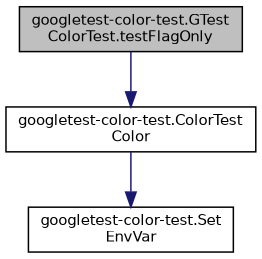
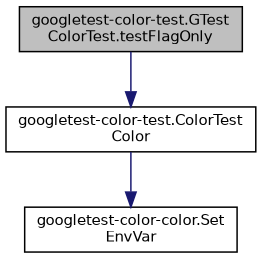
  digraph {
    rankdir=TB
    node [color=black fontname=Helvetica fontsize=10 shape=record]
    edge [color=midnightblue fontname=Helvetica fontsize=10 labelfontname=Helvetica labelfontsize=10 style=solid]
    n1 [fillcolor=grey75 fontcolor=black height=0.2 label="googletest-color-test.GTest\lColorTest.testFlagOnly" style=filled width=0.4]
    n2 [height=0.2 label="googletest-color-test.ColorTest\lColor" width=0.4]
-   n3 [height=0.2 label="googletest-color-test.Set\lEnvVar" width=0.4]
+   n3 [height=0.2 label="googletest-color-color.Set\lEnvVar" width=0.4]
    n1 -> n2
    n2 -> n3
  }
